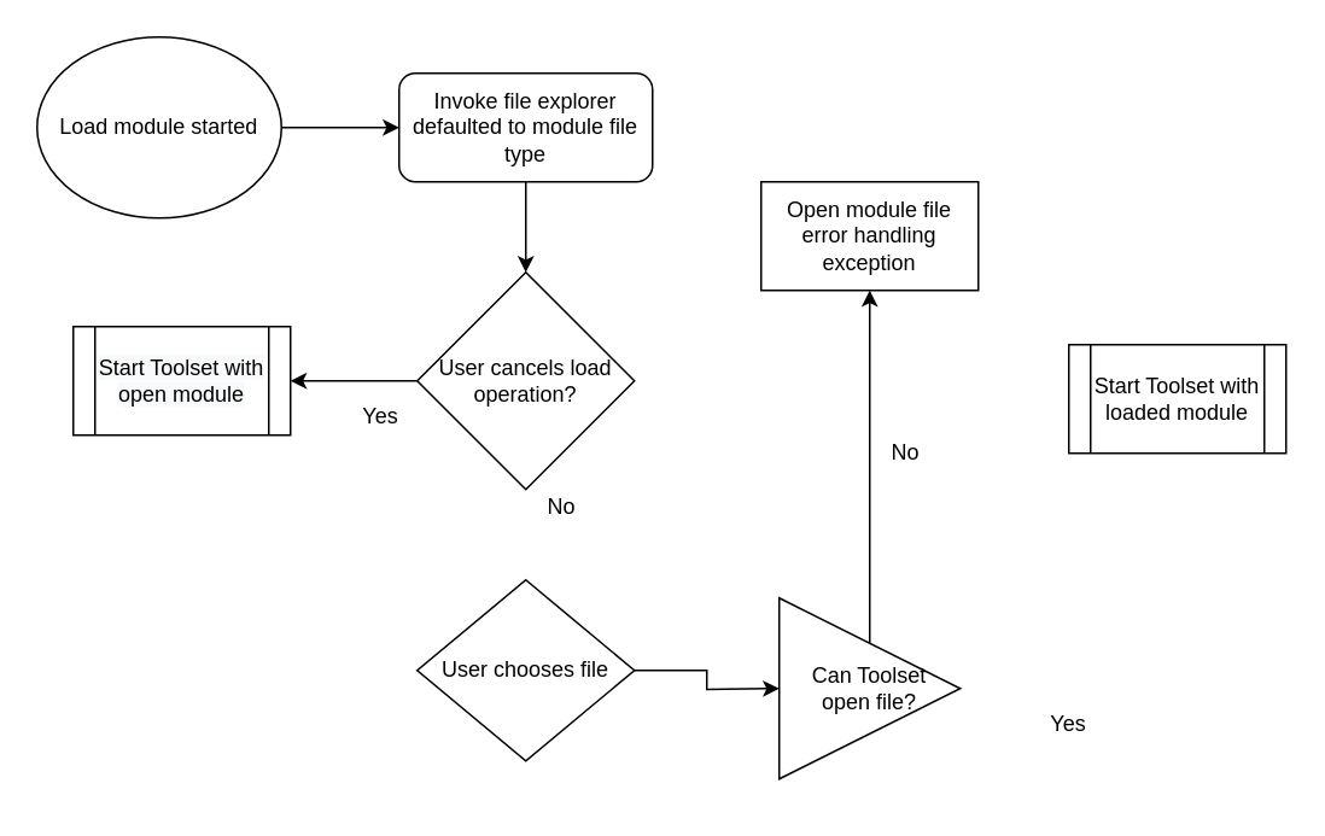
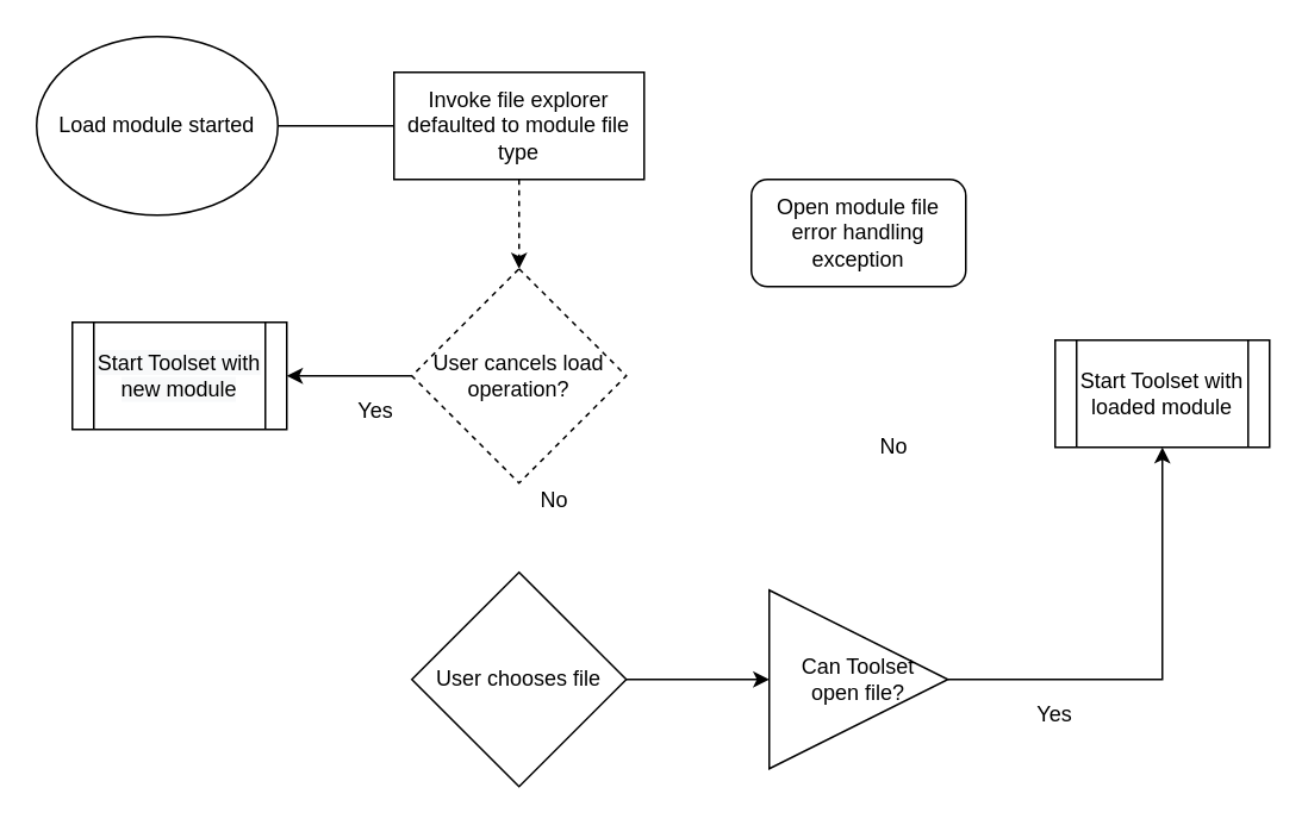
  <mxCell id="0" />
  <mxCell id="1" parent="0" />
- <mxCell id="2" style="edgeStyle=orthogonalEdgeStyle;rounded=0;orthogonalLoop=1;jettySize=auto;html=1;entryX=0;entryY=0.5;entryDx=0;entryDy=0;" edge="1" parent="1" source="3" target="4"><mxGeometry relative="1" as="geometry" /></mxCell>
+ <mxCell id="2" style="edgeStyle=orthogonalEdgeStyle;rounded=0;orthogonalLoop=1;jettySize=auto;html=1;entryX=0;entryY=0.5;entryDx=0;entryDy=0;endArrow=none;" edge="1" parent="1" source="3" target="4"><mxGeometry relative="1" as="geometry" /></mxCell>
  <mxCell id="3" value="Load module started" style="ellipse;whiteSpace=wrap;html=1;aspect=fixed;" parent="1" vertex="1"><mxGeometry x="20" y="20" width="135" height="100" as="geometry" /></mxCell>
- <mxCell id="4" value="Invoke file explorer defaulted to module file type" style="whiteSpace=wrap;html=1;rounded=1;" vertex="1" parent="1"><mxGeometry x="220" y="40" width="140" height="60" as="geometry" /></mxCell>
+ <mxCell id="4" value="Invoke file explorer defaulted to module file type" style="rounded=0;whiteSpace=wrap;html=1;" vertex="1" parent="1"><mxGeometry x="220" y="40" width="140" height="60" as="geometry" /></mxCell>
  <mxCell id="5" style="edgeStyle=orthogonalEdgeStyle;rounded=0;orthogonalLoop=1;jettySize=auto;html=1;" edge="1" parent="1" source="6"><mxGeometry relative="1" as="geometry"><mxPoint x="430" y="380" as="targetPoint" /></mxGeometry></mxCell>
- <mxCell id="6" value="User chooses file" style="rhombus;whiteSpace=wrap;html=1;" vertex="1" parent="1"><mxGeometry x="230" y="320" width="120" height="100" as="geometry" /></mxCell>
- <mxCell id="8" style="edgeStyle=orthogonalEdgeStyle;rounded=0;orthogonalLoop=1;jettySize=auto;html=1;entryX=0.5;entryY=1;entryDx=0;entryDy=0;" edge="1" parent="1" source="9" target="19"><mxGeometry relative="1" as="geometry" /></mxCell>
+ <mxCell id="6" value="User chooses file" style="rhombus;whiteSpace=wrap;html=1;" vertex="1" parent="1"><mxGeometry x="230" y="320" width="120" height="120" as="geometry" /></mxCell>
+ <mxCell id="7" style="edgeStyle=orthogonalEdgeStyle;rounded=0;orthogonalLoop=1;jettySize=auto;html=1;" edge="1" parent="1" source="9" target="11"><mxGeometry relative="1" as="geometry"><mxPoint x="660" y="380" as="targetPoint" /></mxGeometry></mxCell>
  <mxCell id="9" value="Can Toolset &lt;br&gt;open file?" style="triangle;whiteSpace=wrap;html=1;" vertex="1" parent="1"><mxGeometry x="430" y="330" width="100" height="100" as="geometry" /></mxCell>
  <mxCell id="10" value="No" style="text;html=1;strokeColor=none;fillColor=none;align=center;verticalAlign=middle;whiteSpace=wrap;rounded=0;" vertex="1" parent="1"><mxGeometry x="480" y="240" width="40" height="20" as="geometry" /></mxCell>
  <mxCell id="11" value="Start Toolset with loaded module" style="shape=process;whiteSpace=wrap;html=1;backgroundOutline=1;" vertex="1" parent="1"><mxGeometry x="590" y="190" width="120" height="60" as="geometry" /></mxCell>
  <mxCell id="12" value="Yes" style="text;html=1;strokeColor=none;fillColor=none;align=center;verticalAlign=middle;whiteSpace=wrap;rounded=0;" vertex="1" parent="1"><mxGeometry x="570" y="390" width="40" height="20" as="geometry" /></mxCell>
  <mxCell id="13" style="edgeStyle=orthogonalEdgeStyle;rounded=0;orthogonalLoop=1;jettySize=auto;html=1;" edge="1" parent="1" source="14"><mxGeometry relative="1" as="geometry"><mxPoint x="160" y="210" as="targetPoint" /></mxGeometry></mxCell>
- <mxCell id="14" value="User cancels load operation?" style="rhombus;whiteSpace=wrap;html=1;" vertex="1" parent="1"><mxGeometry x="230" y="150" width="120" height="120" as="geometry" /></mxCell>
- <mxCell id="15" style="edgeStyle=orthogonalEdgeStyle;rounded=0;orthogonalLoop=1;jettySize=auto;html=1;exitX=0.5;exitY=1;exitDx=0;exitDy=0;entryX=0.5;entryY=0;entryDx=0;entryDy=0;" edge="1" parent="1" source="4" target="14"><mxGeometry relative="1" as="geometry"><mxPoint x="290" y="130" as="targetPoint" /><mxPoint x="290" y="100" as="sourcePoint" /></mxGeometry></mxCell>
- <mxCell id="16" value="&lt;span style=&quot;color: rgb(0 , 0 , 0) ; font-family: &amp;#34;helvetica&amp;#34; ; font-size: 12px ; font-style: normal ; font-weight: 400 ; letter-spacing: normal ; text-align: center ; text-indent: 0px ; text-transform: none ; word-spacing: 0px ; background-color: rgb(248 , 249 , 250) ; display: inline ; float: none&quot;&gt;Start Toolset with open module&lt;/span&gt;" style="shape=process;whiteSpace=wrap;html=1;backgroundOutline=1;" vertex="1" parent="1"><mxGeometry x="40" y="180" width="120" height="60" as="geometry" /></mxCell>
+ <mxCell id="14" value="User cancels load operation?" style="rhombus;whiteSpace=wrap;html=1;dashed=1;" vertex="1" parent="1"><mxGeometry x="230" y="150" width="120" height="120" as="geometry" /></mxCell>
+ <mxCell id="15" style="edgeStyle=orthogonalEdgeStyle;rounded=0;orthogonalLoop=1;jettySize=auto;html=1;exitX=0.5;exitY=1;exitDx=0;exitDy=0;entryX=0.5;entryY=0;entryDx=0;entryDy=0;dashed=1;" edge="1" parent="1" source="4" target="14"><mxGeometry relative="1" as="geometry"><mxPoint x="290" y="130" as="targetPoint" /><mxPoint x="290" y="100" as="sourcePoint" /></mxGeometry></mxCell>
+ <mxCell id="16" value="&lt;span style=&quot;color: rgb(0 , 0 , 0) ; font-family: &amp;#34;helvetica&amp;#34; ; font-size: 12px ; font-style: normal ; font-weight: 400 ; letter-spacing: normal ; text-align: center ; text-indent: 0px ; text-transform: none ; word-spacing: 0px ; background-color: rgb(248 , 249 , 250) ; display: inline ; float: none&quot;&gt;Start Toolset with new module&lt;/span&gt;" style="shape=process;whiteSpace=wrap;html=1;backgroundOutline=1;" vertex="1" parent="1"><mxGeometry x="40" y="180" width="120" height="60" as="geometry" /></mxCell>
  <mxCell id="17" value="No" style="text;html=1;strokeColor=none;fillColor=none;align=center;verticalAlign=middle;whiteSpace=wrap;rounded=0;" vertex="1" parent="1"><mxGeometry x="290" y="270" width="40" height="20" as="geometry" /></mxCell>
  <mxCell id="18" value="Yes" style="text;html=1;strokeColor=none;fillColor=none;align=center;verticalAlign=middle;whiteSpace=wrap;rounded=0;" vertex="1" parent="1"><mxGeometry x="190" y="220" width="40" height="20" as="geometry" /></mxCell>
- <mxCell id="19" value="Open module file error handling exception" style="rounded=0;whiteSpace=wrap;html=1;" vertex="1" parent="1"><mxGeometry x="420" y="100" width="120" height="60" as="geometry" /></mxCell>
+ <mxCell id="19" value="Open module file error handling exception" style="whiteSpace=wrap;html=1;rounded=1;" vertex="1" parent="1"><mxGeometry x="420" y="100" width="120" height="60" as="geometry" /></mxCell>
